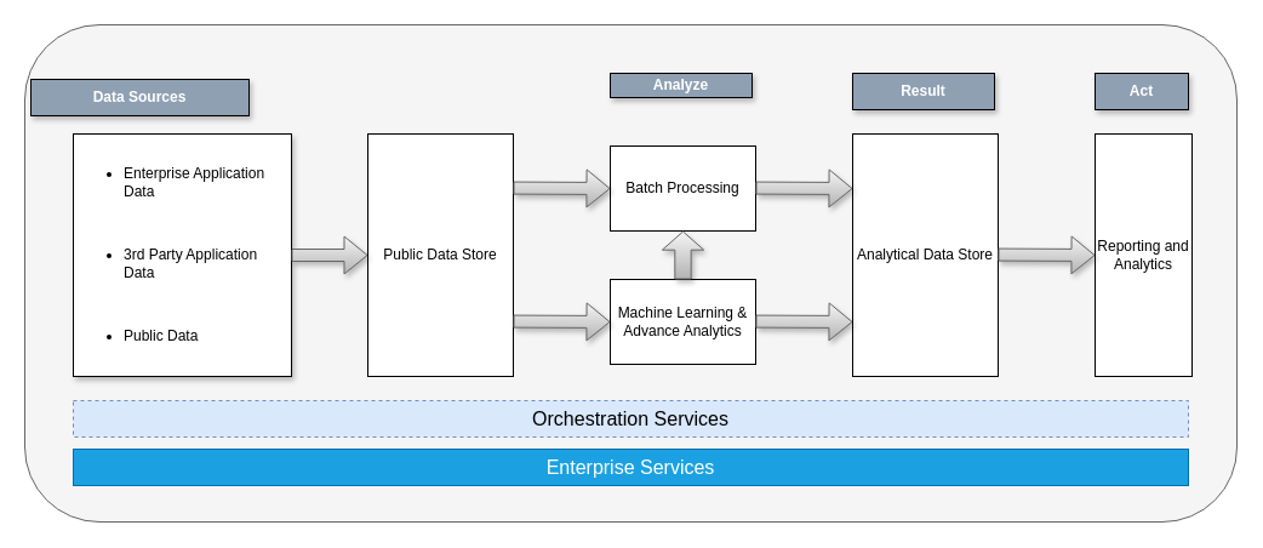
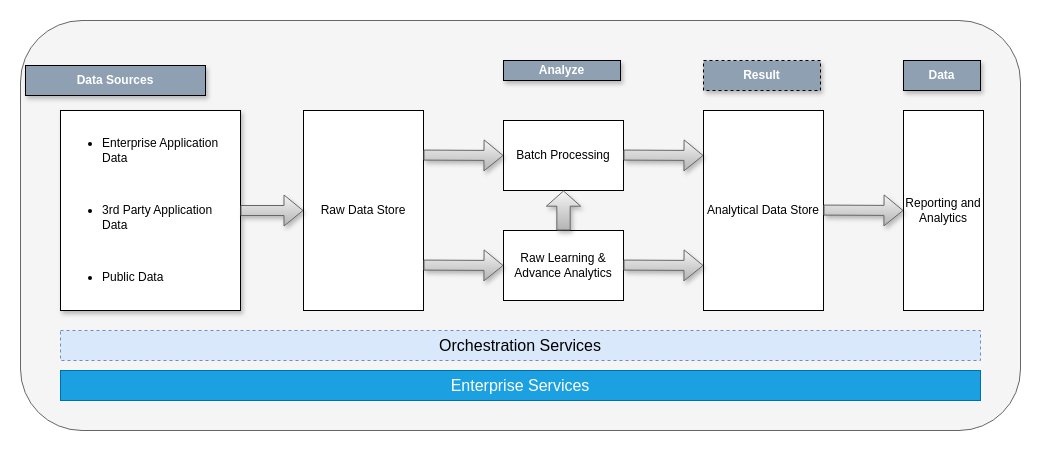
  <mxCell id="0" />
  <mxCell id="1" parent="0" />
  <mxCell id="2" value="" style="rounded=1;whiteSpace=wrap;html=1;shadow=0;comic=0;fillColor=#f5f5f5;strokeColor=#666666;fontColor=#333333;" vertex="1" parent="1"><mxGeometry x="20" y="20" width="1000" height="410" as="geometry" /></mxCell>
  <mxCell id="3" value="&lt;ul&gt;&lt;li&gt;&lt;span&gt;Enterprise Application Data&lt;/span&gt;&lt;/li&gt;&lt;/ul&gt;&lt;div&gt;&lt;br&gt;&lt;/div&gt;&lt;ul&gt;&lt;li&gt;&lt;span&gt;3rd Party Application Data&lt;/span&gt;&lt;/li&gt;&lt;/ul&gt;&lt;div&gt;&lt;br&gt;&lt;/div&gt;&lt;ul&gt;&lt;li&gt;&lt;span&gt;Public Data&lt;/span&gt;&lt;/li&gt;&lt;/ul&gt;" style="rounded=0;whiteSpace=wrap;html=1;shadow=1;comic=0;align=left;" vertex="1" parent="1"><mxGeometry x="60" y="110" width="180" height="200" as="geometry" /></mxCell>
  <mxCell id="4" value="Data Sources" style="rounded=0;whiteSpace=wrap;html=1;shadow=1;comic=0;fillColor=#8FA0B3;fontColor=#FFFFFF;fontStyle=1" vertex="1" parent="1"><mxGeometry x="25" y="65" width="180" height="30" as="geometry" /></mxCell>
- <mxCell id="5" value="Public Data Store" style="rounded=0;whiteSpace=wrap;html=1;shadow=0;comic=0;" vertex="1" parent="1"><mxGeometry x="303" y="110" width="120" height="200" as="geometry" /></mxCell>
+ <mxCell id="5" value="Raw Data Store" style="rounded=0;whiteSpace=wrap;html=1;shadow=0;comic=0;" vertex="1" parent="1"><mxGeometry x="303" y="110" width="120" height="200" as="geometry" /></mxCell>
  <mxCell id="6" value="" style="shape=flexArrow;endArrow=classic;html=1;shadow=1;entryX=0;entryY=0.5;entryDx=0;entryDy=0;fillColor=#f5f5f5;strokeColor=#666666;gradientColor=#b3b3b3;" edge="1" parent="1" target="5"><mxGeometry width="50" height="50" relative="1" as="geometry"><mxPoint x="240" y="210" as="sourcePoint" /><mxPoint x="290" y="160" as="targetPoint" /></mxGeometry></mxCell>
  <mxCell id="7" value="Batch Processing" style="rounded=0;whiteSpace=wrap;html=1;shadow=0;comic=0;" vertex="1" parent="1"><mxGeometry x="503" y="120" width="120" height="70" as="geometry" /></mxCell>
- <mxCell id="8" value="Machine Learning &amp;amp; Advance Analytics" style="rounded=0;whiteSpace=wrap;html=1;shadow=0;comic=0;" vertex="1" parent="1"><mxGeometry x="503" y="230" width="120" height="70" as="geometry" /></mxCell>
+ <mxCell id="8" value="Raw Learning &amp;amp; Advance Analytics" style="rounded=0;whiteSpace=wrap;html=1;shadow=0;comic=0;" vertex="1" parent="1"><mxGeometry x="503" y="230" width="120" height="70" as="geometry" /></mxCell>
  <mxCell id="9" value="&lt;font style=&quot;font-size: 12px&quot;&gt;Analytical Data Store&lt;/font&gt;" style="rounded=0;whiteSpace=wrap;html=1;shadow=0;comic=0;" vertex="1" parent="1"><mxGeometry x="703" y="110" width="120" height="200" as="geometry" /></mxCell>
  <mxCell id="10" value="&lt;font style=&quot;font-size: 12px&quot;&gt;Reporting and Analytics&lt;/font&gt;" style="rounded=0;whiteSpace=wrap;html=1;shadow=0;comic=0;" vertex="1" parent="1"><mxGeometry x="903" y="110" width="80" height="200" as="geometry" /></mxCell>
  <mxCell id="11" value="&lt;font style=&quot;font-size: 16px&quot;&gt;Orchestration Services&lt;/font&gt;" style="rounded=0;whiteSpace=wrap;html=1;shadow=0;comic=0;fillColor=#dae8fc;strokeColor=#6c8ebf;dashed=1;" vertex="1" parent="1"><mxGeometry x="60" y="330" width="920" height="30" as="geometry" /></mxCell>
  <mxCell id="12" value="" style="shape=flexArrow;endArrow=classic;html=1;shadow=1;fillColor=#f5f5f5;strokeColor=#666666;gradientColor=#b3b3b3;" edge="1" parent="1"><mxGeometry width="50" height="50" relative="1" as="geometry"><mxPoint x="423" y="154.58" as="sourcePoint" /><mxPoint x="503" y="155" as="targetPoint" /></mxGeometry></mxCell>
  <mxCell id="13" value="" style="shape=flexArrow;endArrow=classic;html=1;shadow=1;fillColor=#f5f5f5;strokeColor=#666666;gradientColor=#b3b3b3;" edge="1" parent="1"><mxGeometry width="50" height="50" relative="1" as="geometry"><mxPoint x="423" y="264.58" as="sourcePoint" /><mxPoint x="503" y="265" as="targetPoint" /></mxGeometry></mxCell>
  <mxCell id="14" value="" style="shape=flexArrow;endArrow=classic;html=1;shadow=1;fillColor=#f5f5f5;strokeColor=#666666;gradientColor=#b3b3b3;" edge="1" parent="1"><mxGeometry width="50" height="50" relative="1" as="geometry"><mxPoint x="623" y="154.58" as="sourcePoint" /><mxPoint x="703" y="155" as="targetPoint" /></mxGeometry></mxCell>
  <mxCell id="15" value="" style="shape=flexArrow;endArrow=classic;html=1;shadow=1;fillColor=#f5f5f5;strokeColor=#666666;gradientColor=#b3b3b3;" edge="1" parent="1"><mxGeometry width="50" height="50" relative="1" as="geometry"><mxPoint x="623" y="264.58" as="sourcePoint" /><mxPoint x="703" y="265" as="targetPoint" /></mxGeometry></mxCell>
  <mxCell id="16" value="" style="shape=flexArrow;endArrow=classic;html=1;shadow=1;fillColor=#f5f5f5;strokeColor=#666666;gradientColor=#b3b3b3;" edge="1" parent="1"><mxGeometry width="50" height="50" relative="1" as="geometry"><mxPoint x="823" y="209.58" as="sourcePoint" /><mxPoint x="903" y="210" as="targetPoint" /></mxGeometry></mxCell>
  <mxCell id="17" value="" style="shape=flexArrow;endArrow=classic;html=1;shadow=1;fillColor=#f5f5f5;strokeColor=#666666;gradientColor=#b3b3b3;exitX=0.5;exitY=0;exitDx=0;exitDy=0;entryX=0.5;entryY=1;entryDx=0;entryDy=0;width=13.333;endSize=4.725;" edge="1" parent="1" source="8" target="7"><mxGeometry width="50" height="50" relative="1" as="geometry"><mxPoint x="553" y="209.58" as="sourcePoint" /><mxPoint x="633" y="210" as="targetPoint" /></mxGeometry></mxCell>
  <mxCell id="18" value="Analyze" style="rounded=0;whiteSpace=wrap;html=1;shadow=1;comic=0;fillColor=#8FA0B3;fontStyle=1;fontColor=#FFFFFF;" vertex="1" parent="1"><mxGeometry x="503" y="60" width="117" height="20" as="geometry" /></mxCell>
- <mxCell id="19" value="Result" style="rounded=0;whiteSpace=wrap;html=1;shadow=1;comic=0;fillColor=#8FA0B3;fontStyle=1;fontColor=#FFFFFF;" vertex="1" parent="1"><mxGeometry x="703" y="60" width="117" height="30" as="geometry" /></mxCell>
- <mxCell id="20" value="Act" style="rounded=0;whiteSpace=wrap;html=1;shadow=1;comic=0;fillColor=#8FA0B3;fontStyle=1;fontColor=#FFFFFF;" vertex="1" parent="1"><mxGeometry x="903" y="60" width="77" height="30" as="geometry" /></mxCell>
+ <mxCell id="19" value="Result" style="rounded=0;whiteSpace=wrap;html=1;shadow=1;comic=0;fillColor=#8FA0B3;fontStyle=1;fontColor=#FFFFFF;dashed=1;" vertex="1" parent="1"><mxGeometry x="703" y="60" width="117" height="30" as="geometry" /></mxCell>
+ <mxCell id="20" value="Data" style="rounded=0;whiteSpace=wrap;html=1;shadow=1;comic=0;fillColor=#8FA0B3;fontStyle=1;fontColor=#FFFFFF;" vertex="1" parent="1"><mxGeometry x="903" y="60" width="77" height="30" as="geometry" /></mxCell>
  <mxCell id="21" value="&lt;font style=&quot;font-size: 16px&quot;&gt;Enterprise Services&lt;/font&gt;" style="rounded=0;whiteSpace=wrap;html=1;shadow=0;comic=0;fillColor=#1ba1e2;strokeColor=#006EAF;fontColor=#ffffff;" vertex="1" parent="1"><mxGeometry x="60" y="370" width="920" height="30" as="geometry" /></mxCell>
